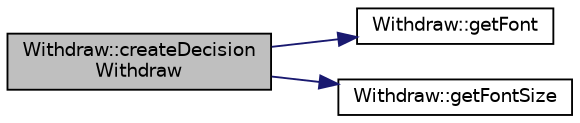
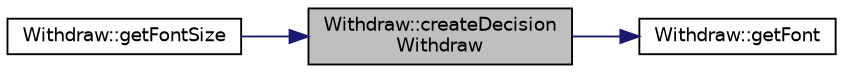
  digraph {
    rankdir=LR
    node [color=black fillcolor=white fontname=Helvetica fontsize=10 shape=record style=filled]
    edge [color=midnightblue fontname=Helvetica fontsize=10 labelfontname=Helvetica labelfontsize=10 style=solid]
    n1 [fillcolor=grey75 fontcolor=black height=0.2 label="Withdraw::createDecision\lWithdraw" width=0.4]
    n2 [height=0.2 label="Withdraw::getFont" width=0.4]
    n3 [height=0.2 label="Withdraw::getFontSize" width=0.4]
    n1 -> n2
-   n1 -> n3
+   n3 -> n1
  }
